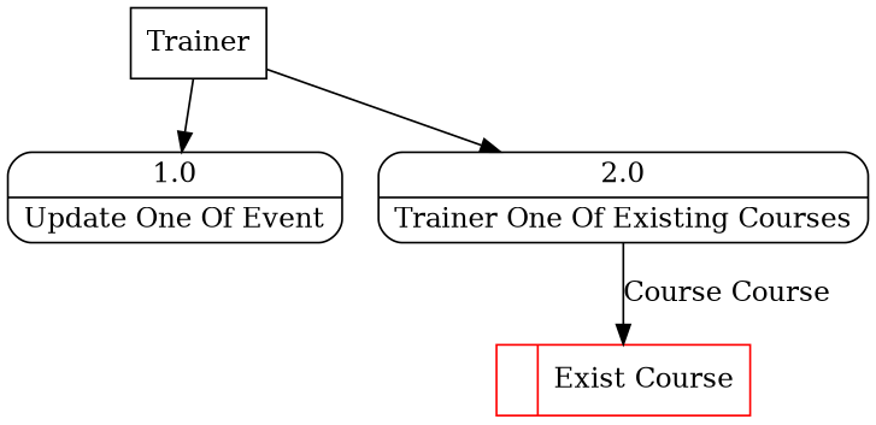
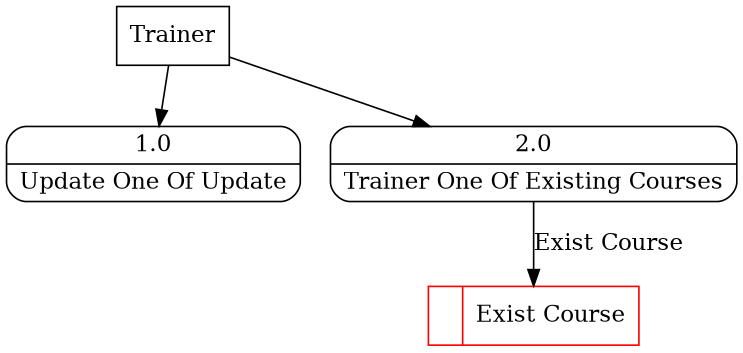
  digraph {
    node [shape=Mrecord]
    n1 [color=red label="<f0>  |<f1> Exist Course " shape=record]
    n2 [label=Trainer shape=box]
-   n3 [label="{<f0> 1.0|<f1> Update One Of Event }"]
+   n3 [label="{<f0> 1.0|<f1> Update One Of Update }"]
    n4 [label="{<f0> 2.0|<f1> Trainer One Of Existing Courses }"]
    n2 -> n3
    n2 -> n4
-   n4 -> n1 [label="Course Course"]
+   n4 -> n1 [label="Exist Course"]
  }
